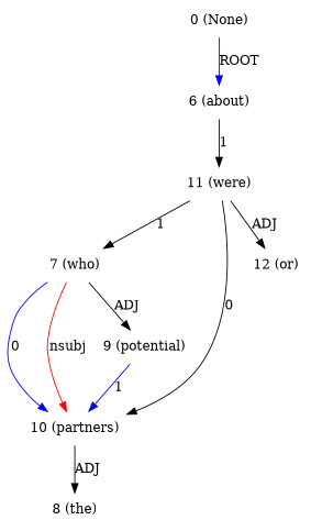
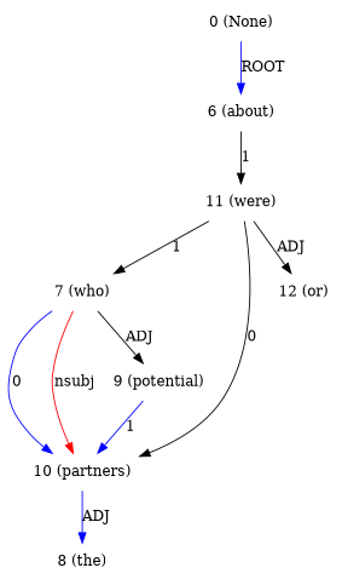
  digraph {
    node [shape=plaintext]
    edge [dir=forward]
    n1 [label="0 (None)"]
    n2 [label="6 (about)"]
    n3 [label="11 (were)"]
    n4 [label="7 (who)"]
    n5 [label="10 (partners)"]
    n6 [label="12 (or)"]
    n7 [label="9 (potential)"]
    n8 [label="8 (the)"]
    n1 -> n2 [color=blue label=ROOT]
    n2 -> n3 [label=1]
    n3 -> n4 [label=1]
    n3 -> n5 [label=0]
    n3 -> n6 [label=ADJ]
    n4 -> n5 [color=blue label=0]
    n4 -> n5 [color=red label=nsubj]
    n4 -> n7 [label=ADJ]
-   n5 -> n8 [label=ADJ]
+   n5 -> n8 [label=ADJ color=blue]
    n7 -> n5 [color=blue label=1]
  }
